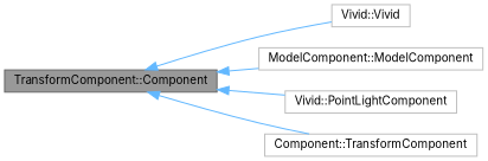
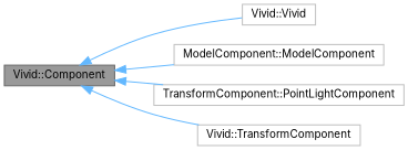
  digraph {
    fontname=Inter
    rankdir=LR
    node [color=grey75 fillcolor=white fontname=Inter fontsize=10 shape=box style=filled]
    edge [color=steelblue1 dir=back fontname=Inter fontsize=10 labelfontname=Helvetica labelfontsize=10 style=solid]
-   n1 [color=gray40 fillcolor=grey60 fontcolor=black height=0.2 label="TransformComponent::Component" width=0.4]
+   n1 [color=gray40 fillcolor=grey60 fontcolor=black height=0.2 label="Vivid::Component" width=0.4]
    n2 [height=0.2 label="Vivid::Vivid" width=0.4]
    n3 [height=0.2 label="ModelComponent::ModelComponent" width=0.4]
-   n4 [height=0.2 label="Vivid::PointLightComponent" width=0.4]
-   n5 [height=0.2 label="Component::TransformComponent" width=0.4]
+   n4 [height=0.2 label="TransformComponent::PointLightComponent" width=0.4]
+   n5 [height=0.2 label="Vivid::TransformComponent" width=0.4]
    n1 -> n2
    n1 -> n3
    n1 -> n4
    n1 -> n5
  }
